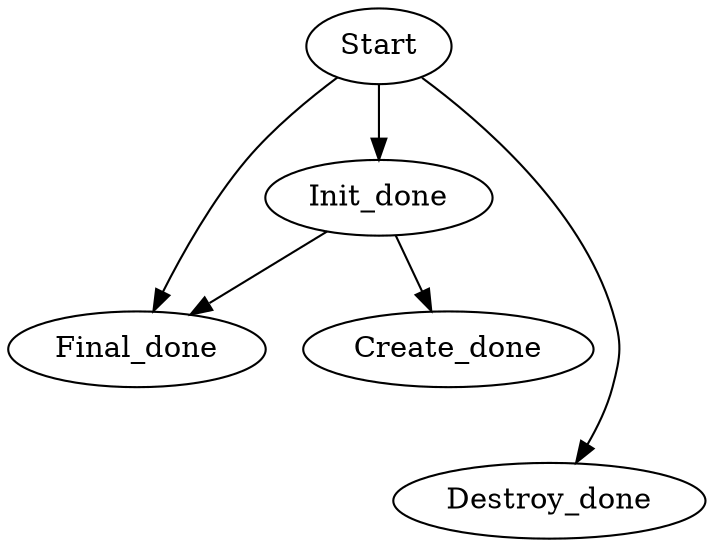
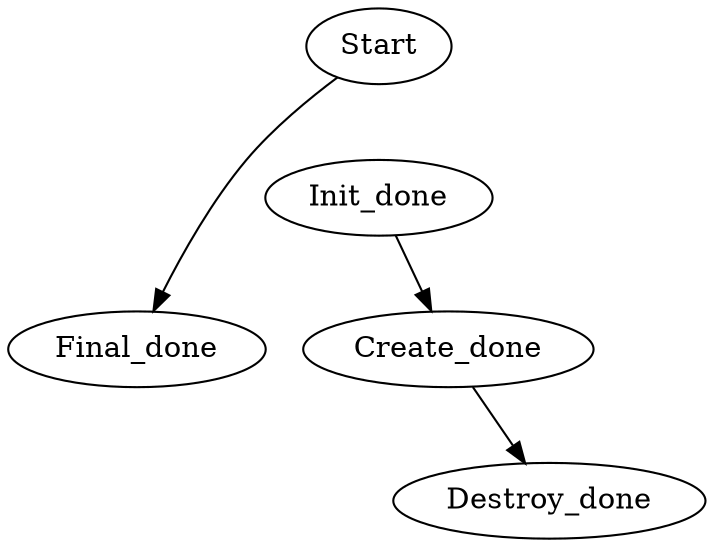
  digraph {
    edge [event=final]
    Start
    Init_done
    Final_done
    Create_done [state=Full_Store]
    Destroy_done [state=Empty_Store]
-   Start -> Init_done [event=init]
    Start -> Final_done
-   Init_done -> Final_done
    Init_done -> Create_done [event=create]
-   Start -> Destroy_done [event=destroy]
+   Create_done -> Destroy_done [event=destroy]
  }
